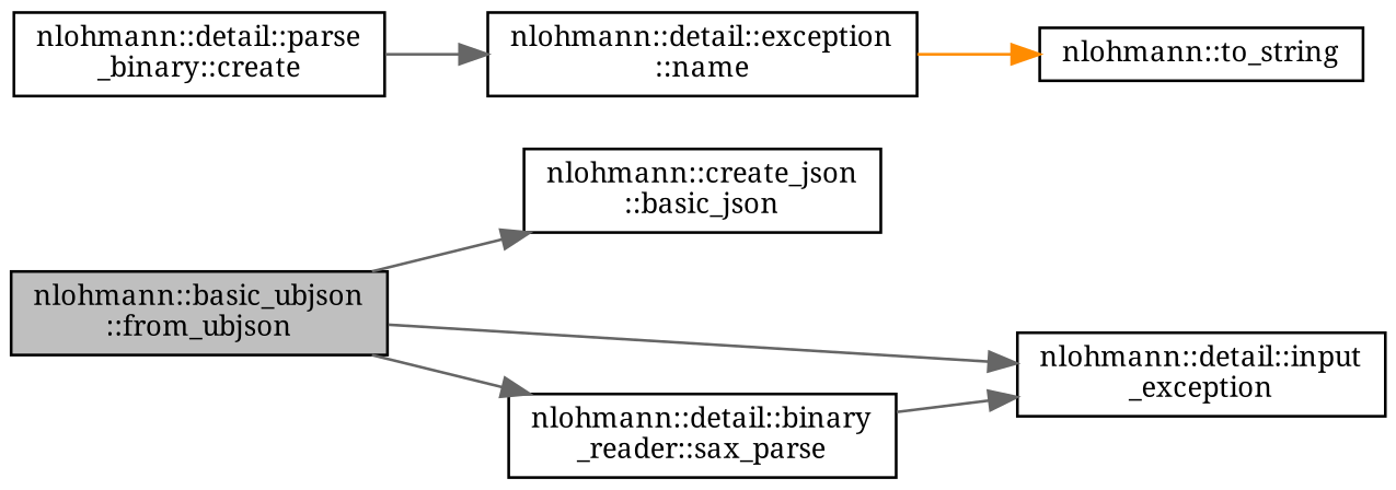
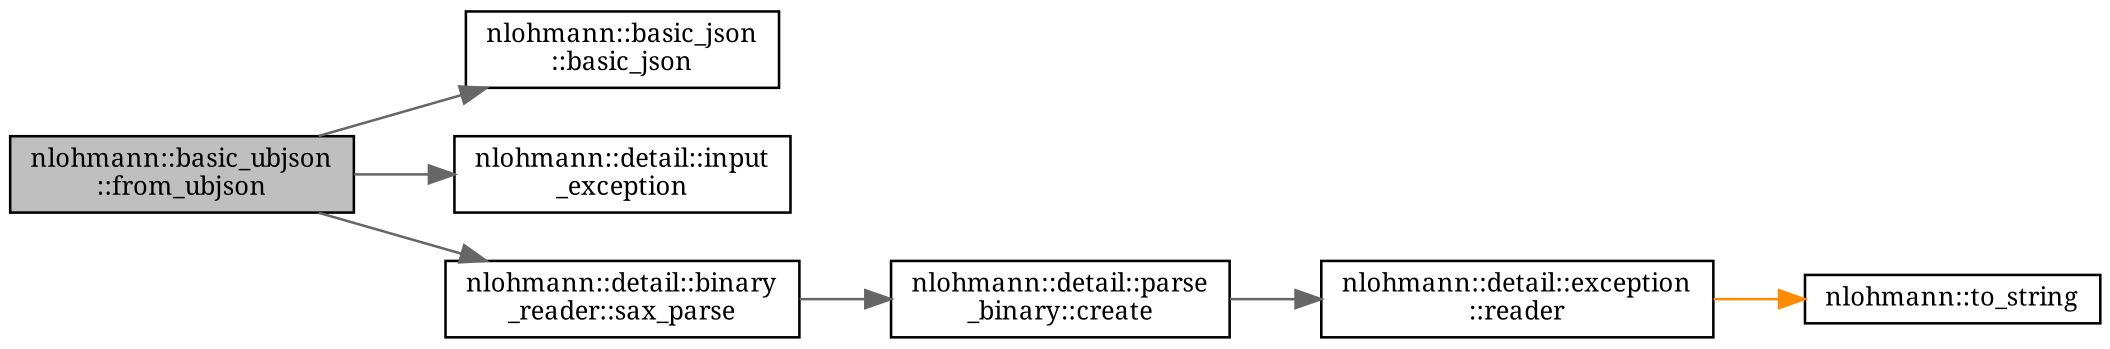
  digraph {
    fontname="Noto Serif"
    rankdir=LR
    node [color=black fillcolor=white fontname="Noto Serif" fontsize=10 shape=record style=filled]
    edge [color=gray40 fontname="Noto Serif" fontsize=10 labelfontname=Helvetica labelfontsize=10 style=solid]
    n1 [fillcolor=grey75 fontcolor=black height=0.2 label="nlohmann::basic_ubjson\l::from_ubjson" width=0.4]
-   n2 [height=0.2 label="nlohmann::create_json\l::basic_json" width=0.4]
+   n2 [height=0.2 label="nlohmann::basic_json\l::basic_json" width=0.4]
    n3 [height=0.2 label="nlohmann::detail::input\l_exception" width=0.4]
    n4 [height=0.2 label="nlohmann::detail::binary\l_reader::sax_parse" width=0.4]
    n5 [height=0.2 label="nlohmann::detail::parse\l_binary::create" width=0.4]
-   n6 [height=0.2 label="nlohmann::detail::exception\l::name" width=0.4]
+   n6 [height=0.2 label="nlohmann::detail::exception\l::reader" width=0.4]
    n7 [height=0.2 label="nlohmann::to_string" width=0.4]
    n1 -> n2
    n1 -> n3
    n1 -> n4
-   n4 -> n3
+   n4 -> n5
    n5 -> n6
    n6 -> n7 [color=darkorange]
  }
